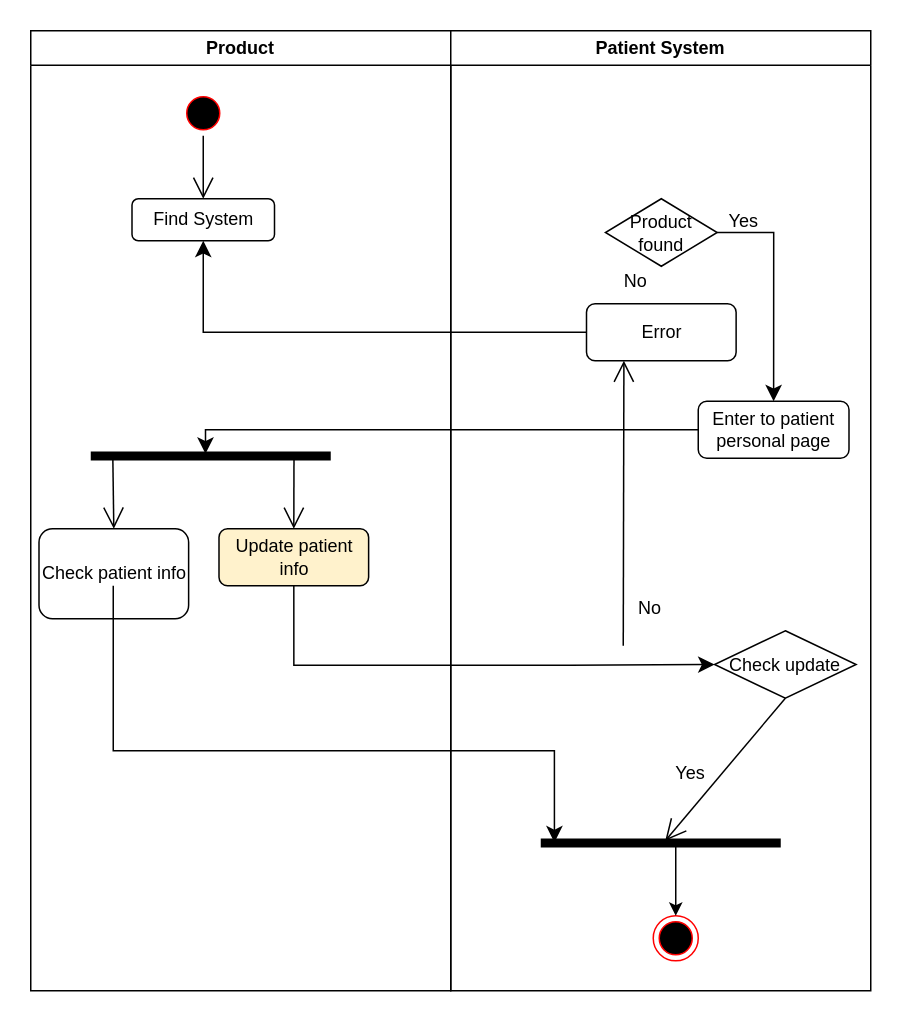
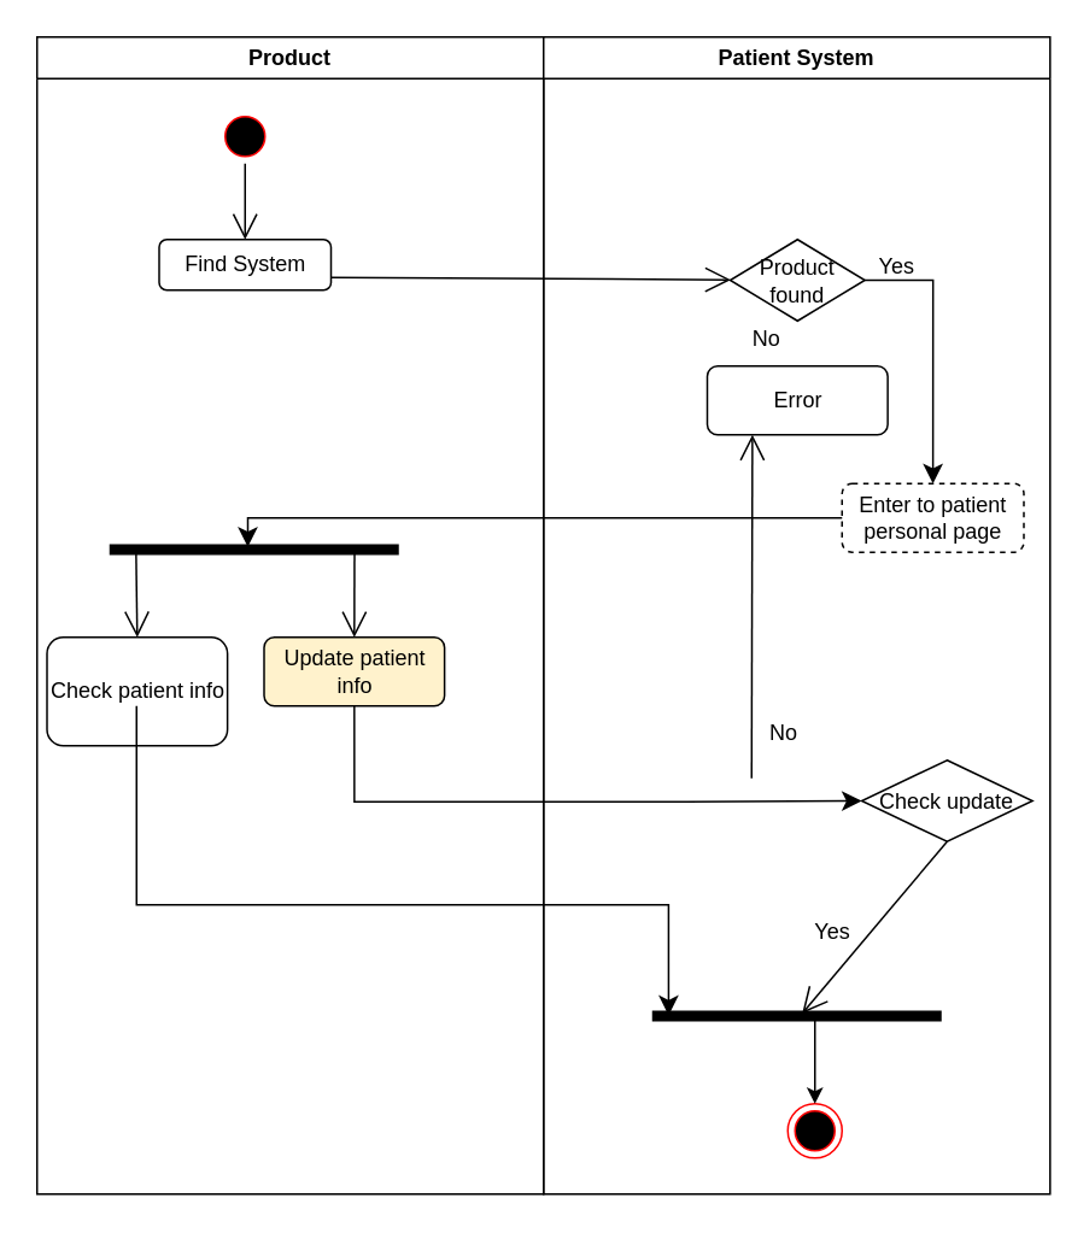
  <mxCell id="0" />
  <mxCell id="1" parent="0" />
  <mxCell id="2" value="Product" style="swimlane;whiteSpace=wrap" parent="1" vertex="1"><mxGeometry x="20" y="20" width="280" height="640" as="geometry" /></mxCell>
  <mxCell id="3" value="" style="ellipse;shape=startState;fillColor=#000000;strokeColor=#ff0000;" parent="2" vertex="1"><mxGeometry x="100" y="40" width="30" height="30" as="geometry" /></mxCell>
  <mxCell id="4" value="Find System" style="rounded=1;whiteSpace=wrap;html=1;" vertex="1" parent="2"><mxGeometry x="67.5" y="112" width="95" height="28" as="geometry" /></mxCell>
  <mxCell id="5" value="" style="endArrow=open;endFill=1;endSize=12;html=1;rounded=0;exitX=0.5;exitY=1;exitDx=0;exitDy=0;" edge="1" parent="2" source="3" target="4"><mxGeometry width="160" relative="1" as="geometry"><mxPoint x="180" y="145" as="sourcePoint" /><mxPoint x="405.5" y="143" as="targetPoint" /></mxGeometry></mxCell>
  <mxCell id="6" value="" style="line;strokeWidth=6;fillColor=none;align=left;verticalAlign=middle;spacingTop=-1;spacingLeft=3;spacingRight=3;rotatable=0;labelPosition=right;points=[];portConstraint=eastwest;strokeColor=inherit;" vertex="1" parent="2"><mxGeometry x="40" y="282" width="160" height="3" as="geometry" /></mxCell>
  <mxCell id="7" value="" style="endArrow=open;endFill=1;endSize=12;html=1;rounded=0;exitX=0.092;exitY=0.874;exitDx=0;exitDy=0;exitPerimeter=0;entryX=0.5;entryY=0;entryDx=0;entryDy=0;" edge="1" parent="2" source="6" target="9"><mxGeometry width="160" relative="1" as="geometry"><mxPoint x="75.5" y="285" as="sourcePoint" /><mxPoint x="75.5" y="327" as="targetPoint" /></mxGeometry></mxCell>
  <mxCell id="8" value="" style="endArrow=open;endFill=1;endSize=12;html=1;rounded=0;entryX=0.5;entryY=0;entryDx=0;entryDy=0;" edge="1" parent="2" target="10"><mxGeometry width="160" relative="1" as="geometry"><mxPoint x="175.5" y="282" as="sourcePoint" /><mxPoint x="155.5" y="327" as="targetPoint" /></mxGeometry></mxCell>
  <mxCell id="9" value="Check patient info" style="rounded=1;whiteSpace=wrap;html=1;" vertex="1" parent="2"><mxGeometry x="5.5" y="332" width="99.75" height="60" as="geometry" /></mxCell>
  <mxCell id="10" value="Update patient info" style="rounded=1;whiteSpace=wrap;html=1;fillColor=#fff2cc;" vertex="1" parent="2"><mxGeometry x="125.5" y="332" width="99.75" height="38" as="geometry" /></mxCell>
  <mxCell id="11" value="" style="edgeStyle=segmentEdgeStyle;endArrow=classic;html=1;curved=0;rounded=0;endSize=8;startSize=8;sourcePerimeterSpacing=0;targetPerimeterSpacing=0;exitX=0.5;exitY=1;exitDx=0;exitDy=0;entryX=0.057;entryY=0.381;entryDx=0;entryDy=0;entryPerimeter=0;" edge="1" parent="2" target="17"><mxGeometry width="100" relative="1" as="geometry"><mxPoint x="55" y="370" as="sourcePoint" /><mxPoint x="350" y="480" as="targetPoint" /><Array as="points"><mxPoint x="55" y="480" /><mxPoint x="349" y="480" /></Array></mxGeometry></mxCell>
  <mxCell id="12" value="Patient System" style="swimlane;whiteSpace=wrap" parent="1" vertex="1"><mxGeometry x="300" y="20" width="280" height="640" as="geometry" /></mxCell>
  <mxCell id="13" value="Product found" style="rhombus;whiteSpace=wrap;html=1;" vertex="1" parent="12"><mxGeometry x="103.13" y="112" width="74.5" height="45" as="geometry" /></mxCell>
  <mxCell id="14" value="Error" style="rounded=1;whiteSpace=wrap;html=1;" vertex="1" parent="12"><mxGeometry x="90.5" y="182" width="99.75" height="38" as="geometry" /></mxCell>
- <mxCell id="15" value="Enter to patient personal page" style="rounded=1;whiteSpace=wrap;html=1;" vertex="1" parent="12"><mxGeometry x="165" y="247" width="100.5" height="38" as="geometry" /></mxCell>
+ <mxCell id="15" value="Enter to patient personal page" style="rounded=1;whiteSpace=wrap;html=1;dashed=1;" vertex="1" parent="12"><mxGeometry x="165" y="247" width="100.5" height="38" as="geometry" /></mxCell>
  <mxCell id="16" value="" style="edgeStyle=segmentEdgeStyle;endArrow=classic;html=1;curved=0;rounded=0;endSize=8;startSize=8;sourcePerimeterSpacing=0;targetPerimeterSpacing=0;exitX=0;exitY=0.5;exitDx=0;exitDy=0;" edge="1" parent="12" source="15"><mxGeometry width="100" relative="1" as="geometry"><mxPoint x="175.37" y="335.5" as="sourcePoint" /><mxPoint x="-163.5" y="282" as="targetPoint" /><Array as="points"><mxPoint x="-163" y="266" /></Array></mxGeometry></mxCell>
  <mxCell id="17" value="" style="line;strokeWidth=6;fillColor=none;align=left;verticalAlign=middle;spacingTop=-1;spacingLeft=3;spacingRight=3;rotatable=0;labelPosition=right;points=[];portConstraint=eastwest;strokeColor=inherit;" vertex="1" parent="12"><mxGeometry x="60" y="540" width="160" height="3" as="geometry" /></mxCell>
  <mxCell id="18" value="" style="ellipse;html=1;shape=endState;fillColor=#000000;strokeColor=#ff0000;" vertex="1" parent="12"><mxGeometry x="135" y="590" width="30" height="30" as="geometry" /></mxCell>
  <mxCell id="19" value="" style="endArrow=classic;html=1;rounded=0;entryX=0.5;entryY=0;entryDx=0;entryDy=0;" edge="1" parent="12" target="18"><mxGeometry width="50" height="50" relative="1" as="geometry"><mxPoint x="150" y="540" as="sourcePoint" /><mxPoint x="-165" y="590" as="targetPoint" /></mxGeometry></mxCell>
  <mxCell id="20" value="Check update" style="rhombus;whiteSpace=wrap;html=1;" vertex="1" parent="12"><mxGeometry x="175.88" y="400" width="94.37" height="45" as="geometry" /></mxCell>
  <mxCell id="21" value="" style="endArrow=open;endFill=1;endSize=12;html=1;rounded=0;exitX=0.5;exitY=1;exitDx=0;exitDy=0;" edge="1" parent="12" source="20"><mxGeometry width="160" relative="1" as="geometry"><mxPoint x="150" y="167" as="sourcePoint" /><mxPoint x="143" y="540" as="targetPoint" /></mxGeometry></mxCell>
  <mxCell id="22" value="Yes" style="text;html=1;strokeColor=none;fillColor=none;align=center;verticalAlign=middle;whiteSpace=wrap;rounded=0;" vertex="1" parent="12"><mxGeometry x="130.25" y="480" width="60" height="30" as="geometry" /></mxCell>
  <mxCell id="23" value="" style="endArrow=open;endFill=1;endSize=12;html=1;rounded=0;entryX=0.25;entryY=1;entryDx=0;entryDy=0;" edge="1" parent="12" target="14"><mxGeometry width="160" relative="1" as="geometry"><mxPoint x="115" y="410" as="sourcePoint" /><mxPoint x="153" y="550" as="targetPoint" /></mxGeometry></mxCell>
  <mxCell id="24" value="No" style="text;html=1;strokeColor=none;fillColor=none;align=center;verticalAlign=middle;whiteSpace=wrap;rounded=0;" vertex="1" parent="12"><mxGeometry x="103.13" y="370" width="60" height="30" as="geometry" /></mxCell>
  <mxCell id="25" value="" style="edgeStyle=segmentEdgeStyle;endArrow=classic;html=1;curved=0;rounded=0;endSize=8;startSize=8;sourcePerimeterSpacing=0;targetPerimeterSpacing=0;exitX=1;exitY=0.5;exitDx=0;exitDy=0;entryX=0.5;entryY=0;entryDx=0;entryDy=0;" edge="1" parent="12" source="13" target="15"><mxGeometry width="100" relative="1" as="geometry"><mxPoint x="-95" y="380" as="sourcePoint" /><mxPoint x="230" y="430" as="targetPoint" /><Array as="points"><mxPoint x="215" y="135" /></Array></mxGeometry></mxCell>
  <mxCell id="26" value="Yes" style="text;html=1;align=center;verticalAlign=middle;resizable=0;points=[];autosize=1;strokeColor=none;fillColor=none;" vertex="1" parent="12"><mxGeometry x="175" y="112" width="40" height="30" as="geometry" /></mxCell>
  <mxCell id="27" value="No" style="text;html=1;align=center;verticalAlign=middle;resizable=0;points=[];autosize=1;strokeColor=none;fillColor=none;" vertex="1" parent="12"><mxGeometry x="103.13" y="152" width="40" height="30" as="geometry" /></mxCell>
+ <mxCell id="28" value="" style="endArrow=open;endFill=1;endSize=12;html=1;rounded=0;exitX=1;exitY=0.75;exitDx=0;exitDy=0;" edge="1" parent="1" source="4" target="13"><mxGeometry width="160" relative="1" as="geometry"><mxPoint x="195.5" y="152" as="sourcePoint" /><mxPoint x="335.5" y="155" as="targetPoint" /></mxGeometry></mxCell>
  <mxCell id="29" value="" style="edgeStyle=segmentEdgeStyle;endArrow=classic;html=1;curved=0;rounded=0;endSize=8;startSize=8;sourcePerimeterSpacing=0;targetPerimeterSpacing=0;exitX=0.5;exitY=1;exitDx=0;exitDy=0;entryX=0;entryY=0.5;entryDx=0;entryDy=0;" edge="1" parent="1" source="10" target="20"><mxGeometry width="100" relative="1" as="geometry"><mxPoint x="85" y="400" as="sourcePoint" /><mxPoint x="379" y="571" as="targetPoint" /><Array as="points"><mxPoint x="195" y="443" /><mxPoint x="379" y="443" /></Array></mxGeometry></mxCell>
- <mxCell id="30" value="" style="edgeStyle=segmentEdgeStyle;endArrow=classic;html=1;curved=0;rounded=0;endSize=8;startSize=8;sourcePerimeterSpacing=0;targetPerimeterSpacing=0;exitX=0;exitY=0.5;exitDx=0;exitDy=0;entryX=0.5;entryY=1;entryDx=0;entryDy=0;" edge="1" parent="1" source="14" target="4"><mxGeometry width="100" relative="1" as="geometry"><mxPoint x="465.5" y="252" as="sourcePoint" /><mxPoint x="565.5" y="292" as="targetPoint" /><Array as="points"><mxPoint x="135" y="221" /></Array></mxGeometry></mxCell>
